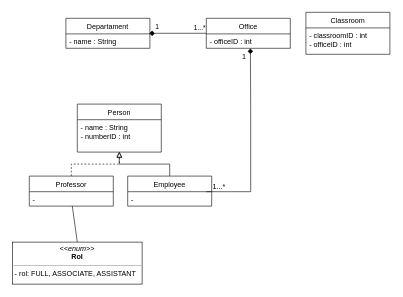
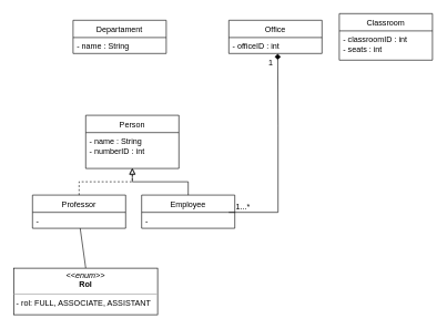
  <mxCell id="0" />
  <mxCell id="1" parent="0" />
  <mxCell id="2" value="Departament" style="swimlane;fontStyle=0;childLayout=stackLayout;horizontal=1;startSize=26;fillColor=none;horizontalStack=0;resizeParent=1;resizeParentMax=0;resizeLast=0;collapsible=1;marginBottom=0;" vertex="1" parent="1"><mxGeometry x="109" y="30" width="140" height="50" as="geometry" /></mxCell>
  <mxCell id="3" value="- name : String" style="text;strokeColor=none;fillColor=none;align=left;verticalAlign=top;spacingLeft=4;spacingRight=4;overflow=hidden;rotatable=0;points=[[0,0.5],[1,0.5]];portConstraint=eastwest;" vertex="1" parent="2"><mxGeometry y="26" width="140" height="24" as="geometry" /></mxCell>
- <mxCell id="4" value="" style="edgeStyle=none;rounded=0;orthogonalLoop=1;jettySize=auto;html=1;entryX=0.993;entryY=-0.042;entryDx=0;entryDy=0;entryPerimeter=0;endArrow=diamond;endFill=1;startArrow=none;startFill=0;endSize=7;exitX=0;exitY=0.5;exitDx=0;exitDy=0;" edge="1" parent="1" source="7" target="3"><mxGeometry relative="1" as="geometry"><mxPoint x="343" y="60.754" as="sourcePoint" /></mxGeometry></mxCell>
- <mxCell id="5" value="1" style="edgeLabel;html=1;align=center;verticalAlign=middle;resizable=0;points=[];" vertex="1" connectable="0" parent="4"><mxGeometry x="0.876" y="-1" relative="1" as="geometry"><mxPoint x="6" y="-9" as="offset" /></mxGeometry></mxCell>
- <mxCell id="6" value="1...*" style="edgeLabel;html=1;align=center;verticalAlign=middle;resizable=0;points=[];" vertex="1" connectable="0" parent="4"><mxGeometry x="-0.879" relative="1" as="geometry"><mxPoint x="-6" y="-9" as="offset" /></mxGeometry></mxCell>
  <mxCell id="7" value="Office" style="swimlane;fontStyle=0;childLayout=stackLayout;horizontal=1;startSize=26;fillColor=none;horizontalStack=0;resizeParent=1;resizeParentMax=0;resizeLast=0;collapsible=1;marginBottom=0;" vertex="1" parent="1"><mxGeometry x="343" y="30" width="140" height="50" as="geometry" /></mxCell>
  <mxCell id="8" value="- officeID : int" style="text;strokeColor=none;fillColor=none;align=left;verticalAlign=top;spacingLeft=4;spacingRight=4;overflow=hidden;rotatable=0;points=[[0,0.5],[1,0.5]];portConstraint=eastwest;" vertex="1" parent="7"><mxGeometry y="26" width="140" height="24" as="geometry" /></mxCell>
  <mxCell id="9" value="Classroom" style="swimlane;fontStyle=0;childLayout=stackLayout;horizontal=1;startSize=26;fillColor=none;horizontalStack=0;resizeParent=1;resizeParentMax=0;resizeLast=0;collapsible=1;marginBottom=0;" vertex="1" parent="1"><mxGeometry x="509" y="20" width="140" height="70" as="geometry" /></mxCell>
- <mxCell id="10" value="- classroomID : int&#10;- officeID : int" style="text;strokeColor=none;fillColor=none;align=left;verticalAlign=top;spacingLeft=4;spacingRight=4;overflow=hidden;rotatable=0;points=[[0,0.5],[1,0.5]];portConstraint=eastwest;" vertex="1" parent="9"><mxGeometry y="26" width="140" height="44" as="geometry" /></mxCell>
+ <mxCell id="10" value="- classroomID : int&#10;- seats : int" style="text;strokeColor=none;fillColor=none;align=left;verticalAlign=top;spacingLeft=4;spacingRight=4;overflow=hidden;rotatable=0;points=[[0,0.5],[1,0.5]];portConstraint=eastwest;" vertex="1" parent="9"><mxGeometry y="26" width="140" height="44" as="geometry" /></mxCell>
  <mxCell id="11" value="Person" style="swimlane;fontStyle=0;childLayout=stackLayout;horizontal=1;startSize=26;fillColor=none;horizontalStack=0;resizeParent=1;resizeParentMax=0;resizeLast=0;collapsible=1;marginBottom=0;" vertex="1" parent="1"><mxGeometry x="128" y="173" width="140" height="80" as="geometry" /></mxCell>
  <mxCell id="12" value="- name : String&#10;- numberID : int" style="text;strokeColor=none;fillColor=none;align=left;verticalAlign=top;spacingLeft=4;spacingRight=4;overflow=hidden;rotatable=0;points=[[0,0.5],[1,0.5]];portConstraint=eastwest;" vertex="1" parent="11"><mxGeometry y="26" width="140" height="54" as="geometry" /></mxCell>
  <mxCell id="13" style="edgeStyle=orthogonalEdgeStyle;rounded=0;orthogonalLoop=1;jettySize=auto;html=1;entryX=0.5;entryY=0.986;entryDx=0;entryDy=0;entryPerimeter=0;startArrow=none;startFill=0;endArrow=block;endFill=0;endSize=7;dashed=1;" edge="1" parent="1" source="14" target="12"><mxGeometry relative="1" as="geometry" /></mxCell>
  <mxCell id="14" value="Professor" style="swimlane;fontStyle=0;childLayout=stackLayout;horizontal=1;startSize=26;fillColor=none;horizontalStack=0;resizeParent=1;resizeParentMax=0;resizeLast=0;collapsible=1;marginBottom=0;" vertex="1" parent="1"><mxGeometry x="48" y="293" width="140" height="50" as="geometry" /></mxCell>
  <mxCell id="15" value="- " style="text;strokeColor=none;fillColor=none;align=left;verticalAlign=top;spacingLeft=4;spacingRight=4;overflow=hidden;rotatable=0;points=[[0,0.5],[1,0.5]];portConstraint=eastwest;" vertex="1" parent="14"><mxGeometry y="26" width="140" height="24" as="geometry" /></mxCell>
  <mxCell id="16" style="edgeStyle=orthogonalEdgeStyle;rounded=0;orthogonalLoop=1;jettySize=auto;html=1;startArrow=none;startFill=0;endArrow=block;endFill=0;endSize=7;" edge="1" parent="1" source="18"><mxGeometry relative="1" as="geometry"><mxPoint x="198" y="253" as="targetPoint" /><Array as="points"><mxPoint x="282" y="273" /><mxPoint x="198" y="273" /></Array></mxGeometry></mxCell>
  <mxCell id="17" style="edgeStyle=orthogonalEdgeStyle;rounded=0;orthogonalLoop=1;jettySize=auto;html=1;entryX=0.525;entryY=0.972;entryDx=0;entryDy=0;entryPerimeter=0;startArrow=none;startFill=0;endArrow=diamond;endFill=1;endSize=7;" edge="1" parent="1"><mxGeometry relative="1" as="geometry"><mxPoint x="343" y="319" as="sourcePoint" /><mxPoint x="416.5" y="80.328" as="targetPoint" /><Array as="points"><mxPoint x="417" y="319" /><mxPoint x="417" y="188" /></Array></mxGeometry></mxCell>
  <mxCell id="18" value="Employee" style="swimlane;fontStyle=0;childLayout=stackLayout;horizontal=1;startSize=26;fillColor=none;horizontalStack=0;resizeParent=1;resizeParentMax=0;resizeLast=0;collapsible=1;marginBottom=0;" vertex="1" parent="1"><mxGeometry x="212" y="293" width="140" height="50" as="geometry" /></mxCell>
  <mxCell id="19" value="- " style="text;strokeColor=none;fillColor=none;align=left;verticalAlign=top;spacingLeft=4;spacingRight=4;overflow=hidden;rotatable=0;points=[[0,0.5],[1,0.5]];portConstraint=eastwest;" vertex="1" parent="18"><mxGeometry y="26" width="140" height="24" as="geometry" /></mxCell>
  <mxCell id="20" style="rounded=0;orthogonalLoop=1;jettySize=auto;html=1;startArrow=none;startFill=0;endArrow=none;endFill=0;endSize=7;exitX=0.5;exitY=0;exitDx=0;exitDy=0;" edge="1" parent="1" source="21" target="15"><mxGeometry relative="1" as="geometry"><mxPoint x="108.754" y="403" as="sourcePoint" /><mxPoint x="120" y="343" as="targetPoint" /></mxGeometry></mxCell>
  <mxCell id="21" value="&lt;p style=&quot;margin: 0px ; margin-top: 4px ; text-align: center&quot;&gt;&lt;i&gt;&amp;lt;&amp;lt;enum&amp;gt;&amp;gt;&lt;/i&gt;&lt;br&gt;&lt;b&gt;Rol&lt;/b&gt;&lt;/p&gt;&lt;hr size=&quot;1&quot;&gt;&lt;p style=&quot;margin: 0px ; margin-left: 4px&quot;&gt;- rol: FULL, ASSOCIATE, ASSISTANT&lt;br&gt;&lt;/p&gt;&lt;p style=&quot;margin: 0px ; margin-left: 4px&quot;&gt;&lt;br&gt;&lt;/p&gt;" style="verticalAlign=top;align=left;overflow=fill;fontSize=12;fontFamily=Helvetica;html=1;" vertex="1" parent="1"><mxGeometry x="20" y="403" width="216" height="70" as="geometry" /></mxCell>
  <mxCell id="22" value="1...*" style="text;html=1;align=center;verticalAlign=middle;resizable=0;points=[];autosize=1;strokeColor=none;" vertex="1" parent="1"><mxGeometry x="344" y="301" width="40" height="20" as="geometry" /></mxCell>
  <mxCell id="23" value="1" style="text;html=1;align=center;verticalAlign=middle;resizable=0;points=[];autosize=1;strokeColor=none;" vertex="1" parent="1"><mxGeometry x="396" y="84" width="20" height="20" as="geometry" /></mxCell>
